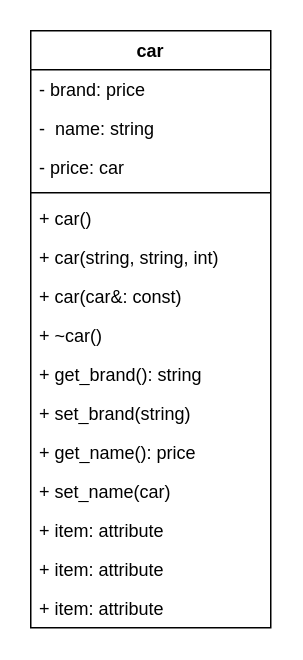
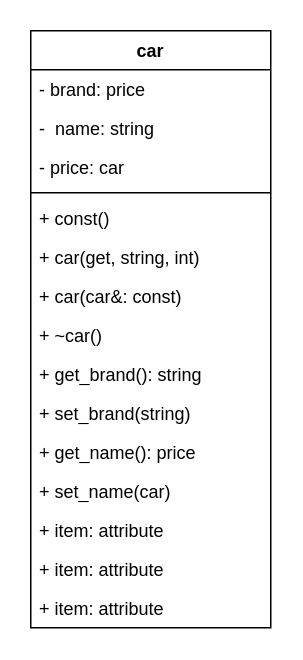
  <mxCell id="0" />
  <mxCell id="1" parent="0" />
  <mxCell id="2" value="&lt;div&gt;car&lt;/div&gt;&lt;div&gt;&lt;br&gt;&lt;/div&gt;" style="swimlane;fontStyle=1;align=center;verticalAlign=top;childLayout=stackLayout;horizontal=1;startSize=26;horizontalStack=0;resizeParent=1;resizeParentMax=0;resizeLast=0;collapsible=1;marginBottom=0;whiteSpace=wrap;html=1;" vertex="1" parent="1"><mxGeometry x="20" y="20" width="160" height="398" as="geometry" /></mxCell>
  <mxCell id="3" value="- brand: price" style="text;strokeColor=none;fillColor=none;align=left;verticalAlign=top;spacingLeft=4;spacingRight=4;overflow=hidden;rotatable=0;points=[[0,0.5],[1,0.5]];portConstraint=eastwest;whiteSpace=wrap;html=1;" vertex="1" parent="2"><mxGeometry y="26" width="160" height="26" as="geometry" /></mxCell>
  <mxCell id="4" value="-&amp;nbsp; name: string" style="text;strokeColor=none;fillColor=none;align=left;verticalAlign=top;spacingLeft=4;spacingRight=4;overflow=hidden;rotatable=0;points=[[0,0.5],[1,0.5]];portConstraint=eastwest;whiteSpace=wrap;html=1;" vertex="1" parent="2"><mxGeometry y="52" width="160" height="26" as="geometry" /></mxCell>
  <mxCell id="5" value="- price: car" style="text;strokeColor=none;fillColor=none;align=left;verticalAlign=top;spacingLeft=4;spacingRight=4;overflow=hidden;rotatable=0;points=[[0,0.5],[1,0.5]];portConstraint=eastwest;whiteSpace=wrap;html=1;" vertex="1" parent="2"><mxGeometry y="78" width="160" height="26" as="geometry" /></mxCell>
  <mxCell id="6" value="" style="line;strokeWidth=1;fillColor=none;align=left;verticalAlign=middle;spacingTop=-1;spacingLeft=3;spacingRight=3;rotatable=0;labelPosition=right;points=[];portConstraint=eastwest;strokeColor=inherit;" vertex="1" parent="2"><mxGeometry y="104" width="160" height="8" as="geometry" /></mxCell>
- <mxCell id="7" value="+ car()" style="text;strokeColor=none;fillColor=none;align=left;verticalAlign=top;spacingLeft=4;spacingRight=4;overflow=hidden;rotatable=0;points=[[0,0.5],[1,0.5]];portConstraint=eastwest;whiteSpace=wrap;html=1;" vertex="1" parent="2"><mxGeometry y="112" width="160" height="26" as="geometry" /></mxCell>
- <mxCell id="8" value="+ car(string, string, int)" style="text;strokeColor=none;fillColor=none;align=left;verticalAlign=top;spacingLeft=4;spacingRight=4;overflow=hidden;rotatable=0;points=[[0,0.5],[1,0.5]];portConstraint=eastwest;whiteSpace=wrap;html=1;" vertex="1" parent="2"><mxGeometry y="138" width="160" height="26" as="geometry" /></mxCell>
+ <mxCell id="7" value="+ const()" style="text;strokeColor=none;fillColor=none;align=left;verticalAlign=top;spacingLeft=4;spacingRight=4;overflow=hidden;rotatable=0;points=[[0,0.5],[1,0.5]];portConstraint=eastwest;whiteSpace=wrap;html=1;" vertex="1" parent="2"><mxGeometry y="112" width="160" height="26" as="geometry" /></mxCell>
+ <mxCell id="8" value="+ car(get, string, int)" style="text;strokeColor=none;fillColor=none;align=left;verticalAlign=top;spacingLeft=4;spacingRight=4;overflow=hidden;rotatable=0;points=[[0,0.5],[1,0.5]];portConstraint=eastwest;whiteSpace=wrap;html=1;" vertex="1" parent="2"><mxGeometry y="138" width="160" height="26" as="geometry" /></mxCell>
  <mxCell id="9" value="+ car(car&amp;amp;: const)" style="text;strokeColor=none;fillColor=none;align=left;verticalAlign=top;spacingLeft=4;spacingRight=4;overflow=hidden;rotatable=0;points=[[0,0.5],[1,0.5]];portConstraint=eastwest;whiteSpace=wrap;html=1;" vertex="1" parent="2"><mxGeometry y="164" width="160" height="26" as="geometry" /></mxCell>
  <mxCell id="10" value="+ ~car()" style="text;strokeColor=none;fillColor=none;align=left;verticalAlign=top;spacingLeft=4;spacingRight=4;overflow=hidden;rotatable=0;points=[[0,0.5],[1,0.5]];portConstraint=eastwest;whiteSpace=wrap;html=1;" vertex="1" parent="2"><mxGeometry y="190" width="160" height="26" as="geometry" /></mxCell>
  <mxCell id="11" value="+ get_brand(): string" style="text;strokeColor=none;fillColor=none;align=left;verticalAlign=top;spacingLeft=4;spacingRight=4;overflow=hidden;rotatable=0;points=[[0,0.5],[1,0.5]];portConstraint=eastwest;whiteSpace=wrap;html=1;" vertex="1" parent="2"><mxGeometry y="216" width="160" height="26" as="geometry" /></mxCell>
  <mxCell id="12" value="+ set_brand(string)" style="text;strokeColor=none;fillColor=none;align=left;verticalAlign=top;spacingLeft=4;spacingRight=4;overflow=hidden;rotatable=0;points=[[0,0.5],[1,0.5]];portConstraint=eastwest;whiteSpace=wrap;html=1;" vertex="1" parent="2"><mxGeometry y="242" width="160" height="26" as="geometry" /></mxCell>
  <mxCell id="13" value="+ get_name(): price" style="text;strokeColor=none;fillColor=none;align=left;verticalAlign=top;spacingLeft=4;spacingRight=4;overflow=hidden;rotatable=0;points=[[0,0.5],[1,0.5]];portConstraint=eastwest;whiteSpace=wrap;html=1;" vertex="1" parent="2"><mxGeometry y="268" width="160" height="26" as="geometry" /></mxCell>
  <mxCell id="14" value="+ set_name(car)" style="text;strokeColor=none;fillColor=none;align=left;verticalAlign=top;spacingLeft=4;spacingRight=4;overflow=hidden;rotatable=0;points=[[0,0.5],[1,0.5]];portConstraint=eastwest;whiteSpace=wrap;html=1;" vertex="1" parent="2"><mxGeometry y="294" width="160" height="26" as="geometry" /></mxCell>
  <mxCell id="15" value="+ item: attribute" style="text;strokeColor=none;fillColor=none;align=left;verticalAlign=top;spacingLeft=4;spacingRight=4;overflow=hidden;rotatable=0;points=[[0,0.5],[1,0.5]];portConstraint=eastwest;whiteSpace=wrap;html=1;" vertex="1" parent="2"><mxGeometry y="320" width="160" height="26" as="geometry" /></mxCell>
  <mxCell id="16" value="+ item: attribute" style="text;strokeColor=none;fillColor=none;align=left;verticalAlign=top;spacingLeft=4;spacingRight=4;overflow=hidden;rotatable=0;points=[[0,0.5],[1,0.5]];portConstraint=eastwest;whiteSpace=wrap;html=1;" vertex="1" parent="2"><mxGeometry y="346" width="160" height="26" as="geometry" /></mxCell>
  <mxCell id="17" value="+ item: attribute" style="text;strokeColor=none;fillColor=none;align=left;verticalAlign=top;spacingLeft=4;spacingRight=4;overflow=hidden;rotatable=0;points=[[0,0.5],[1,0.5]];portConstraint=eastwest;whiteSpace=wrap;html=1;" vertex="1" parent="2"><mxGeometry y="372" width="160" height="26" as="geometry" /></mxCell>
